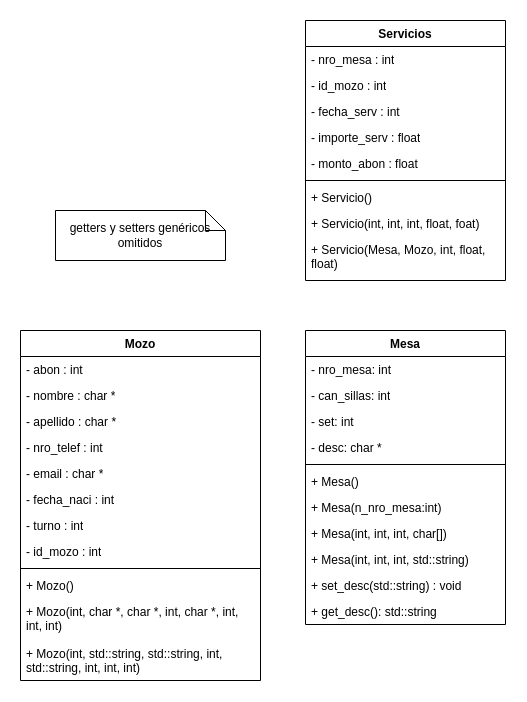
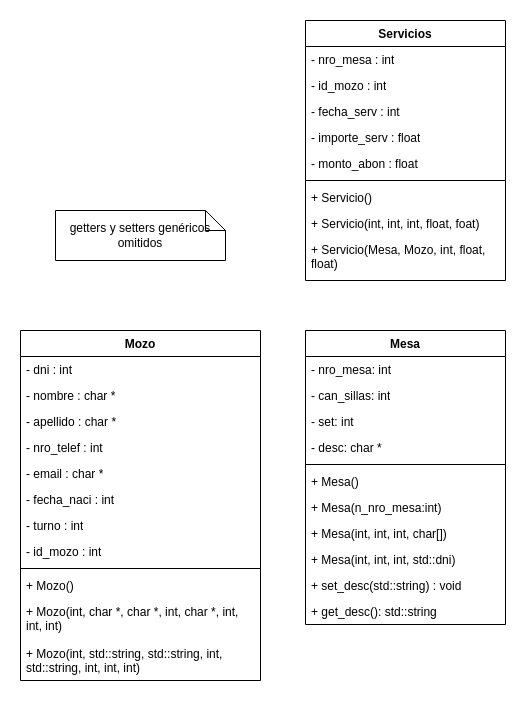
  <mxCell id="0" />
  <mxCell id="1" parent="0" />
  <mxCell id="2" value="Mesa" style="swimlane;fontStyle=1;align=center;verticalAlign=top;childLayout=stackLayout;horizontal=1;startSize=26;horizontalStack=0;resizeParent=1;resizeParentMax=0;resizeLast=0;collapsible=1;marginBottom=0;whiteSpace=wrap;html=1;" parent="1" vertex="1"><mxGeometry x="305" y="330" width="200" height="294" as="geometry" /></mxCell>
  <mxCell id="3" value="- nro_mesa: int" style="text;strokeColor=none;fillColor=none;align=left;verticalAlign=top;spacingLeft=4;spacingRight=4;overflow=hidden;rotatable=0;points=[[0,0.5],[1,0.5]];portConstraint=eastwest;whiteSpace=wrap;html=1;" parent="2" vertex="1"><mxGeometry y="26" width="200" height="26" as="geometry" /></mxCell>
  <mxCell id="4" value="- can_sillas: int" style="text;strokeColor=none;fillColor=none;align=left;verticalAlign=top;spacingLeft=4;spacingRight=4;overflow=hidden;rotatable=0;points=[[0,0.5],[1,0.5]];portConstraint=eastwest;whiteSpace=wrap;html=1;" parent="2" vertex="1"><mxGeometry y="52" width="200" height="26" as="geometry" /></mxCell>
  <mxCell id="5" value="- set: int" style="text;strokeColor=none;fillColor=none;align=left;verticalAlign=top;spacingLeft=4;spacingRight=4;overflow=hidden;rotatable=0;points=[[0,0.5],[1,0.5]];portConstraint=eastwest;whiteSpace=wrap;html=1;" parent="2" vertex="1"><mxGeometry y="78" width="200" height="26" as="geometry" /></mxCell>
  <mxCell id="6" value="- desc: char *" style="text;strokeColor=none;fillColor=none;align=left;verticalAlign=top;spacingLeft=4;spacingRight=4;overflow=hidden;rotatable=0;points=[[0,0.5],[1,0.5]];portConstraint=eastwest;whiteSpace=wrap;html=1;" parent="2" vertex="1"><mxGeometry y="104" width="200" height="26" as="geometry" /></mxCell>
  <mxCell id="7" value="" style="line;strokeWidth=1;fillColor=none;align=left;verticalAlign=middle;spacingTop=-1;spacingLeft=3;spacingRight=3;rotatable=0;labelPosition=right;points=[];portConstraint=eastwest;strokeColor=inherit;" parent="2" vertex="1"><mxGeometry y="130" width="200" height="8" as="geometry" /></mxCell>
  <mxCell id="8" value="+ Mesa()" style="text;strokeColor=none;fillColor=none;align=left;verticalAlign=top;spacingLeft=4;spacingRight=4;overflow=hidden;rotatable=0;points=[[0,0.5],[1,0.5]];portConstraint=eastwest;whiteSpace=wrap;html=1;" parent="2" vertex="1"><mxGeometry y="138" width="200" height="26" as="geometry" /></mxCell>
  <mxCell id="9" value="+ Mesa(n_nro_mesa:int)" style="text;strokeColor=none;fillColor=none;align=left;verticalAlign=top;spacingLeft=4;spacingRight=4;overflow=hidden;rotatable=0;points=[[0,0.5],[1,0.5]];portConstraint=eastwest;whiteSpace=wrap;html=1;" parent="2" vertex="1"><mxGeometry y="164" width="200" height="26" as="geometry" /></mxCell>
  <mxCell id="10" value="+ Mesa(int, int, int, char[])" style="text;strokeColor=none;fillColor=none;align=left;verticalAlign=top;spacingLeft=4;spacingRight=4;overflow=hidden;rotatable=0;points=[[0,0.5],[1,0.5]];portConstraint=eastwest;whiteSpace=wrap;html=1;" parent="2" vertex="1"><mxGeometry y="190" width="200" height="26" as="geometry" /></mxCell>
- <mxCell id="11" value="+ Mesa(int, int, int, std::string)" style="text;strokeColor=none;fillColor=none;align=left;verticalAlign=top;spacingLeft=4;spacingRight=4;overflow=hidden;rotatable=0;points=[[0,0.5],[1,0.5]];portConstraint=eastwest;whiteSpace=wrap;html=1;" parent="2" vertex="1"><mxGeometry y="216" width="200" height="26" as="geometry" /></mxCell>
+ <mxCell id="11" value="+ Mesa(int, int, int, std::dni)" style="text;strokeColor=none;fillColor=none;align=left;verticalAlign=top;spacingLeft=4;spacingRight=4;overflow=hidden;rotatable=0;points=[[0,0.5],[1,0.5]];portConstraint=eastwest;whiteSpace=wrap;html=1;" parent="2" vertex="1"><mxGeometry y="216" width="200" height="26" as="geometry" /></mxCell>
  <mxCell id="12" value="+ set_desc(std::string) : void" style="text;strokeColor=none;fillColor=none;align=left;verticalAlign=top;spacingLeft=4;spacingRight=4;overflow=hidden;rotatable=0;points=[[0,0.5],[1,0.5]];portConstraint=eastwest;whiteSpace=wrap;html=1;" parent="2" vertex="1"><mxGeometry y="242" width="200" height="26" as="geometry" /></mxCell>
  <mxCell id="13" value="+ get_desc(): std::string" style="text;strokeColor=none;fillColor=none;align=left;verticalAlign=top;spacingLeft=4;spacingRight=4;overflow=hidden;rotatable=0;points=[[0,0.5],[1,0.5]];portConstraint=eastwest;whiteSpace=wrap;html=1;" parent="2" vertex="1"><mxGeometry y="268" width="200" height="26" as="geometry" /></mxCell>
  <mxCell id="14" value="getters y setters genéricos omitidos" style="shape=note;size=20;whiteSpace=wrap;html=1;" parent="1" vertex="1"><mxGeometry x="55" y="210" width="170" height="50" as="geometry" /></mxCell>
  <mxCell id="15" value="Servicios" style="swimlane;fontStyle=1;align=center;verticalAlign=top;childLayout=stackLayout;horizontal=1;startSize=26;horizontalStack=0;resizeParent=1;resizeParentMax=0;resizeLast=0;collapsible=1;marginBottom=0;whiteSpace=wrap;html=1;" parent="1" vertex="1"><mxGeometry x="305" y="20" width="200" height="260" as="geometry" /></mxCell>
  <mxCell id="16" value="- nro_mesa : int" style="text;strokeColor=none;fillColor=none;align=left;verticalAlign=top;spacingLeft=4;spacingRight=4;overflow=hidden;rotatable=0;points=[[0,0.5],[1,0.5]];portConstraint=eastwest;whiteSpace=wrap;html=1;" parent="15" vertex="1"><mxGeometry y="26" width="200" height="26" as="geometry" /></mxCell>
  <mxCell id="17" value="- id_mozo : int" style="text;strokeColor=none;fillColor=none;align=left;verticalAlign=top;spacingLeft=4;spacingRight=4;overflow=hidden;rotatable=0;points=[[0,0.5],[1,0.5]];portConstraint=eastwest;whiteSpace=wrap;html=1;" parent="15" vertex="1"><mxGeometry y="52" width="200" height="26" as="geometry" /></mxCell>
  <mxCell id="18" value="- fecha_serv : int" style="text;strokeColor=none;fillColor=none;align=left;verticalAlign=top;spacingLeft=4;spacingRight=4;overflow=hidden;rotatable=0;points=[[0,0.5],[1,0.5]];portConstraint=eastwest;whiteSpace=wrap;html=1;" parent="15" vertex="1"><mxGeometry y="78" width="200" height="26" as="geometry" /></mxCell>
  <mxCell id="19" value="- importe_serv : float" style="text;strokeColor=none;fillColor=none;align=left;verticalAlign=top;spacingLeft=4;spacingRight=4;overflow=hidden;rotatable=0;points=[[0,0.5],[1,0.5]];portConstraint=eastwest;whiteSpace=wrap;html=1;" parent="15" vertex="1"><mxGeometry y="104" width="200" height="26" as="geometry" /></mxCell>
  <mxCell id="20" value="- monto_abon : float" style="text;strokeColor=none;fillColor=none;align=left;verticalAlign=top;spacingLeft=4;spacingRight=4;overflow=hidden;rotatable=0;points=[[0,0.5],[1,0.5]];portConstraint=eastwest;whiteSpace=wrap;html=1;" parent="15" vertex="1"><mxGeometry y="130" width="200" height="26" as="geometry" /></mxCell>
  <mxCell id="21" value="" style="line;strokeWidth=1;fillColor=none;align=left;verticalAlign=middle;spacingTop=-1;spacingLeft=3;spacingRight=3;rotatable=0;labelPosition=right;points=[];portConstraint=eastwest;strokeColor=inherit;" parent="15" vertex="1"><mxGeometry y="156" width="200" height="8" as="geometry" /></mxCell>
  <mxCell id="22" value="+ Servicio()" style="text;strokeColor=none;fillColor=none;align=left;verticalAlign=top;spacingLeft=4;spacingRight=4;overflow=hidden;rotatable=0;points=[[0,0.5],[1,0.5]];portConstraint=eastwest;whiteSpace=wrap;html=1;" parent="15" vertex="1"><mxGeometry y="164" width="200" height="26" as="geometry" /></mxCell>
  <mxCell id="23" value="+ Servicio(int, int, int, float, foat)" style="text;strokeColor=none;fillColor=none;align=left;verticalAlign=top;spacingLeft=4;spacingRight=4;overflow=hidden;rotatable=0;points=[[0,0.5],[1,0.5]];portConstraint=eastwest;whiteSpace=wrap;html=1;" parent="15" vertex="1"><mxGeometry y="190" width="200" height="26" as="geometry" /></mxCell>
  <mxCell id="24" value="+ Servicio(Mesa, Mozo, int, float, float)" style="text;strokeColor=none;fillColor=none;align=left;verticalAlign=top;spacingLeft=4;spacingRight=4;overflow=hidden;rotatable=0;points=[[0,0.5],[1,0.5]];portConstraint=eastwest;whiteSpace=wrap;html=1;" parent="15" vertex="1"><mxGeometry y="216" width="200" height="44" as="geometry" /></mxCell>
  <mxCell id="25" value="Mozo" style="swimlane;fontStyle=1;align=center;verticalAlign=top;childLayout=stackLayout;horizontal=1;startSize=26;horizontalStack=0;resizeParent=1;resizeParentMax=0;resizeLast=0;collapsible=1;marginBottom=0;whiteSpace=wrap;html=1;" parent="1" vertex="1"><mxGeometry x="20" y="330" width="240" height="350" as="geometry" /></mxCell>
- <mxCell id="26" value="- abon : int" style="text;strokeColor=none;fillColor=none;align=left;verticalAlign=top;spacingLeft=4;spacingRight=4;overflow=hidden;rotatable=0;points=[[0,0.5],[1,0.5]];portConstraint=eastwest;whiteSpace=wrap;html=1;" parent="25" vertex="1"><mxGeometry y="26" width="240" height="26" as="geometry" /></mxCell>
+ <mxCell id="26" value="- dni : int" style="text;strokeColor=none;fillColor=none;align=left;verticalAlign=top;spacingLeft=4;spacingRight=4;overflow=hidden;rotatable=0;points=[[0,0.5],[1,0.5]];portConstraint=eastwest;whiteSpace=wrap;html=1;" parent="25" vertex="1"><mxGeometry y="26" width="240" height="26" as="geometry" /></mxCell>
  <mxCell id="27" value="- nombre : char *" style="text;strokeColor=none;fillColor=none;align=left;verticalAlign=top;spacingLeft=4;spacingRight=4;overflow=hidden;rotatable=0;points=[[0,0.5],[1,0.5]];portConstraint=eastwest;whiteSpace=wrap;html=1;" parent="25" vertex="1"><mxGeometry y="52" width="240" height="26" as="geometry" /></mxCell>
  <mxCell id="28" value="- apellido : char *" style="text;strokeColor=none;fillColor=none;align=left;verticalAlign=top;spacingLeft=4;spacingRight=4;overflow=hidden;rotatable=0;points=[[0,0.5],[1,0.5]];portConstraint=eastwest;whiteSpace=wrap;html=1;" parent="25" vertex="1"><mxGeometry y="78" width="240" height="26" as="geometry" /></mxCell>
  <mxCell id="29" value="- nro_telef : int" style="text;strokeColor=none;fillColor=none;align=left;verticalAlign=top;spacingLeft=4;spacingRight=4;overflow=hidden;rotatable=0;points=[[0,0.5],[1,0.5]];portConstraint=eastwest;whiteSpace=wrap;html=1;" parent="25" vertex="1"><mxGeometry y="104" width="240" height="26" as="geometry" /></mxCell>
  <mxCell id="30" value="- email : char *" style="text;strokeColor=none;fillColor=none;align=left;verticalAlign=top;spacingLeft=4;spacingRight=4;overflow=hidden;rotatable=0;points=[[0,0.5],[1,0.5]];portConstraint=eastwest;whiteSpace=wrap;html=1;" parent="25" vertex="1"><mxGeometry y="130" width="240" height="26" as="geometry" /></mxCell>
  <mxCell id="31" value="- fecha_naci : int" style="text;strokeColor=none;fillColor=none;align=left;verticalAlign=top;spacingLeft=4;spacingRight=4;overflow=hidden;rotatable=0;points=[[0,0.5],[1,0.5]];portConstraint=eastwest;whiteSpace=wrap;html=1;" parent="25" vertex="1"><mxGeometry y="156" width="240" height="26" as="geometry" /></mxCell>
  <mxCell id="32" value="- turno : int" style="text;strokeColor=none;fillColor=none;align=left;verticalAlign=top;spacingLeft=4;spacingRight=4;overflow=hidden;rotatable=0;points=[[0,0.5],[1,0.5]];portConstraint=eastwest;whiteSpace=wrap;html=1;" parent="25" vertex="1"><mxGeometry y="182" width="240" height="26" as="geometry" /></mxCell>
  <mxCell id="33" value="- id_mozo : int" style="text;strokeColor=none;fillColor=none;align=left;verticalAlign=top;spacingLeft=4;spacingRight=4;overflow=hidden;rotatable=0;points=[[0,0.5],[1,0.5]];portConstraint=eastwest;whiteSpace=wrap;html=1;" parent="25" vertex="1"><mxGeometry y="208" width="240" height="26" as="geometry" /></mxCell>
  <mxCell id="34" value="" style="line;strokeWidth=1;fillColor=none;align=left;verticalAlign=middle;spacingTop=-1;spacingLeft=3;spacingRight=3;rotatable=0;labelPosition=right;points=[];portConstraint=eastwest;strokeColor=inherit;" parent="25" vertex="1"><mxGeometry y="234" width="240" height="8" as="geometry" /></mxCell>
  <mxCell id="35" value="+ Mozo()" style="text;strokeColor=none;fillColor=none;align=left;verticalAlign=top;spacingLeft=4;spacingRight=4;overflow=hidden;rotatable=0;points=[[0,0.5],[1,0.5]];portConstraint=eastwest;whiteSpace=wrap;html=1;" parent="25" vertex="1"><mxGeometry y="242" width="240" height="26" as="geometry" /></mxCell>
  <mxCell id="36" value="+ Mozo(int, char *, char *, int, char *, int, int, int)" style="text;strokeColor=none;fillColor=none;align=left;verticalAlign=top;spacingLeft=4;spacingRight=4;overflow=hidden;rotatable=0;points=[[0,0.5],[1,0.5]];portConstraint=eastwest;whiteSpace=wrap;html=1;" parent="25" vertex="1"><mxGeometry y="268" width="240" height="42" as="geometry" /></mxCell>
  <mxCell id="37" value="+ Mozo(int, std::string, std::string, int, std::string, int, int, int)" style="text;strokeColor=none;fillColor=none;align=left;verticalAlign=top;spacingLeft=4;spacingRight=4;overflow=hidden;rotatable=0;points=[[0,0.5],[1,0.5]];portConstraint=eastwest;whiteSpace=wrap;html=1;" parent="25" vertex="1"><mxGeometry y="310" width="240" height="40" as="geometry" /></mxCell>
